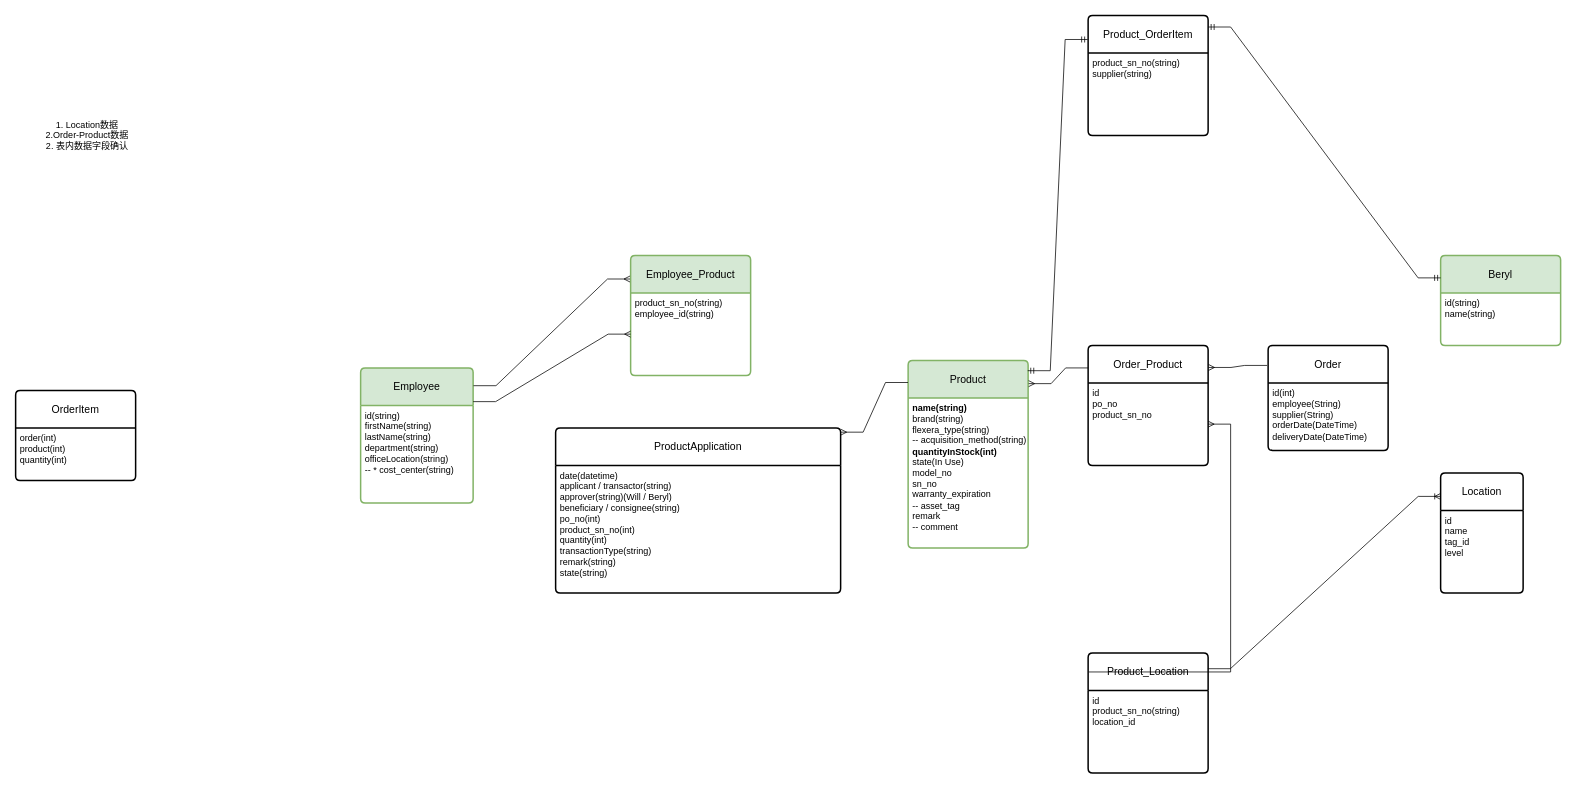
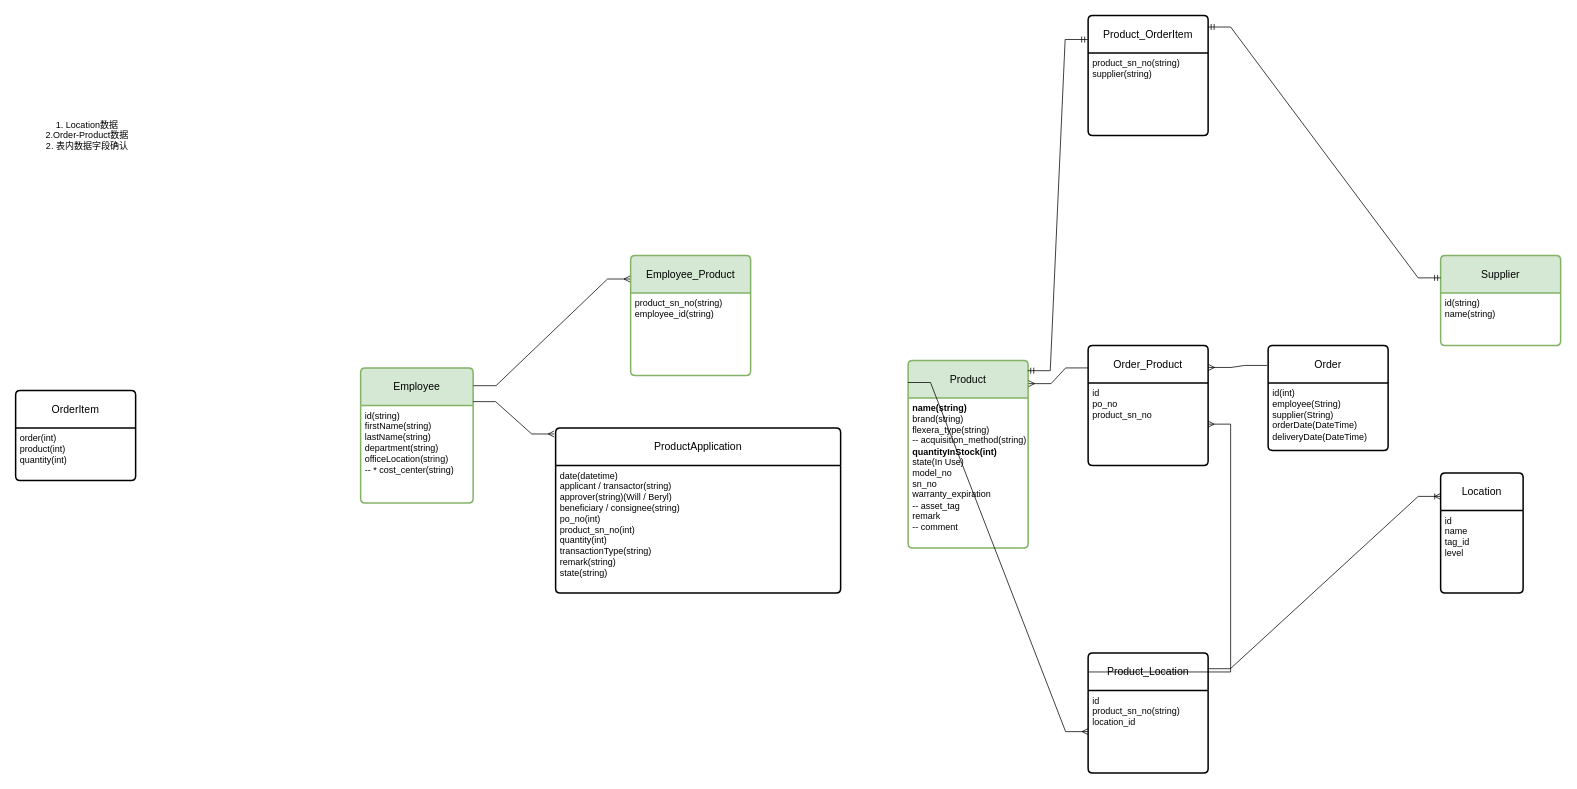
  <mxCell id="0" />
  <mxCell id="1" parent="0" />
  <mxCell id="2" value="Employee" style="swimlane;childLayout=stackLayout;horizontal=1;startSize=50;horizontalStack=0;rounded=1;fontSize=14;fontStyle=0;strokeWidth=2;resizeParent=0;resizeLast=1;shadow=0;dashed=0;align=center;arcSize=4;whiteSpace=wrap;html=1;fillColor=#d5e8d4;strokeColor=#82b366;" parent="1" vertex="1"><mxGeometry x="480" y="490" width="150" height="180" as="geometry" /></mxCell>
  <mxCell id="3" value="&lt;div&gt;id(string)&lt;/div&gt;firstName(string)&lt;div&gt;lastName(string)&lt;/div&gt;&lt;div&gt;department(string)&lt;/div&gt;&lt;div&gt;officeLocation(string)&lt;/div&gt;&lt;div&gt;-- * cost_center(string)&lt;/div&gt;&lt;div&gt;&lt;br&gt;&lt;/div&gt;" style="align=left;strokeColor=none;fillColor=none;spacingLeft=4;fontSize=12;verticalAlign=top;resizable=0;rotatable=0;part=1;html=1;" parent="2" vertex="1"><mxGeometry y="50" width="150" height="130" as="geometry" /></mxCell>
- <mxCell id="4" value="Beryl" style="swimlane;childLayout=stackLayout;horizontal=1;startSize=50;horizontalStack=0;rounded=1;fontSize=14;fontStyle=0;strokeWidth=2;resizeParent=0;resizeLast=1;shadow=0;dashed=0;align=center;arcSize=4;whiteSpace=wrap;html=1;fillColor=#d5e8d4;strokeColor=#82b366;" parent="1" vertex="1"><mxGeometry x="1920" y="340" width="160" height="120" as="geometry" /></mxCell>
+ <mxCell id="4" value="Supplier" style="swimlane;childLayout=stackLayout;horizontal=1;startSize=50;horizontalStack=0;rounded=1;fontSize=14;fontStyle=0;strokeWidth=2;resizeParent=0;resizeLast=1;shadow=0;dashed=0;align=center;arcSize=4;whiteSpace=wrap;html=1;fillColor=#d5e8d4;strokeColor=#82b366;" parent="1" vertex="1"><mxGeometry x="1920" y="340" width="160" height="120" as="geometry" /></mxCell>
  <mxCell id="5" value="&lt;div&gt;id(string)&lt;/div&gt;name(string)&lt;div&gt;&lt;div&gt;&lt;br&gt;&lt;/div&gt;&lt;/div&gt;" style="align=left;strokeColor=none;fillColor=none;spacingLeft=4;fontSize=12;verticalAlign=top;resizable=0;rotatable=0;part=1;html=1;" parent="4" vertex="1"><mxGeometry y="50" width="160" height="70" as="geometry" /></mxCell>
  <mxCell id="6" value="Product" style="swimlane;childLayout=stackLayout;horizontal=1;startSize=50;horizontalStack=0;rounded=1;fontSize=14;fontStyle=0;strokeWidth=2;resizeParent=0;resizeLast=1;shadow=0;dashed=0;align=center;arcSize=4;whiteSpace=wrap;html=1;fillColor=#d5e8d4;strokeColor=#82b366;" parent="1" vertex="1"><mxGeometry x="1210" y="480" width="160" height="250" as="geometry" /></mxCell>
  <mxCell id="7" value="&lt;b&gt;name(string)&lt;/b&gt;&lt;div&gt;brand(string)&lt;b&gt;&lt;br&gt;&lt;/b&gt;&lt;div&gt;flexera_type(string)&lt;/div&gt;&lt;div&gt;-- acquisition_method(string)&lt;div&gt;&lt;b&gt;quantityInStock(int)&lt;/b&gt;&lt;/div&gt;&lt;div&gt;state(In Use)&lt;/div&gt;&lt;div&gt;model_no&lt;/div&gt;&lt;div&gt;sn_no&lt;/div&gt;&lt;div&gt;warranty_expiration&lt;/div&gt;&lt;div&gt;-- asset_tag&lt;/div&gt;&lt;div&gt;remark&lt;/div&gt;&lt;div&gt;-- comment&lt;/div&gt;&lt;/div&gt;&lt;/div&gt;" style="align=left;strokeColor=none;fillColor=none;spacingLeft=4;fontSize=12;verticalAlign=top;resizable=0;rotatable=0;part=1;html=1;" parent="6" vertex="1"><mxGeometry y="50" width="160" height="200" as="geometry" /></mxCell>
  <mxCell id="8" value="ProductApplication" style="swimlane;childLayout=stackLayout;horizontal=1;startSize=50;horizontalStack=0;rounded=1;fontSize=14;fontStyle=0;strokeWidth=2;resizeParent=0;resizeLast=1;shadow=0;dashed=0;align=center;arcSize=4;whiteSpace=wrap;html=1;" parent="1" vertex="1"><mxGeometry x="740" y="570" width="380" height="220" as="geometry" /></mxCell>
  <mxCell id="9" value="&lt;div&gt;date(datetime)&lt;/div&gt;&lt;div&gt;applicant / transactor(string)&lt;/div&gt;&lt;div&gt;approver(string)(Will / Beryl)&lt;/div&gt;&lt;div&gt;beneficiary / consignee(string)&lt;/div&gt;&lt;div&gt;&lt;span style=&quot;background-color: initial;&quot;&gt;po_no(int)&lt;/span&gt;&lt;/div&gt;product_sn_no(int)&lt;div&gt;quantity(int)&lt;br&gt;&lt;/div&gt;&lt;div&gt;&lt;span style=&quot;background-color: initial;&quot;&gt;transactionType(string)&lt;/span&gt;&lt;/div&gt;&lt;div&gt;&lt;div&gt;&lt;span style=&quot;background-color: initial;&quot;&gt;remark(string)&lt;/span&gt;&lt;/div&gt;&lt;div&gt;&lt;span style=&quot;background-color: initial;&quot;&gt;state(string)&lt;/span&gt;&lt;/div&gt;&lt;div&gt;&lt;br&gt;&lt;/div&gt;&lt;/div&gt;" style="align=left;strokeColor=none;fillColor=none;spacingLeft=4;fontSize=12;verticalAlign=top;resizable=0;rotatable=0;part=1;html=1;" parent="8" vertex="1"><mxGeometry y="50" width="380" height="170" as="geometry" /></mxCell>
  <mxCell id="10" value="OrderItem" style="swimlane;childLayout=stackLayout;horizontal=1;startSize=50;horizontalStack=0;rounded=1;fontSize=14;fontStyle=0;strokeWidth=2;resizeParent=0;resizeLast=1;shadow=0;dashed=0;align=center;arcSize=4;whiteSpace=wrap;html=1;" parent="1" vertex="1"><mxGeometry x="20" y="520" width="160" height="120" as="geometry" /></mxCell>
  <mxCell id="11" value="order(int)&lt;div&gt;product(int)&lt;/div&gt;&lt;div&gt;quantity(int)&lt;/div&gt;" style="align=left;strokeColor=none;fillColor=none;spacingLeft=4;fontSize=12;verticalAlign=top;resizable=0;rotatable=0;part=1;html=1;" parent="10" vertex="1"><mxGeometry y="50" width="160" height="70" as="geometry" /></mxCell>
  <mxCell id="12" value="Order" style="swimlane;childLayout=stackLayout;horizontal=1;startSize=50;horizontalStack=0;rounded=1;fontSize=14;fontStyle=0;strokeWidth=2;resizeParent=0;resizeLast=1;shadow=0;dashed=0;align=center;arcSize=4;whiteSpace=wrap;html=1;" parent="1" vertex="1"><mxGeometry x="1690" y="460" width="160" height="140" as="geometry" /></mxCell>
  <mxCell id="13" value="&lt;div&gt;id(int)&lt;/div&gt;employee(String)&lt;div&gt;supplier(String)&lt;/div&gt;&lt;div&gt;orderDate(DateTime)&lt;/div&gt;&lt;div&gt;deliveryDate(DateTime)&lt;/div&gt;" style="align=left;strokeColor=none;fillColor=none;spacingLeft=4;fontSize=12;verticalAlign=top;resizable=0;rotatable=0;part=1;html=1;" parent="12" vertex="1"><mxGeometry y="50" width="160" height="90" as="geometry" /></mxCell>
  <mxCell id="14" value="Employee_Product" style="swimlane;childLayout=stackLayout;horizontal=1;startSize=50;horizontalStack=0;rounded=1;fontSize=14;fontStyle=0;strokeWidth=2;resizeParent=0;resizeLast=1;shadow=0;dashed=0;align=center;arcSize=4;whiteSpace=wrap;html=1;fillColor=#d5e8d4;strokeColor=#82b366;" parent="1" vertex="1"><mxGeometry y="340" width="160" height="160" as="geometry" x="840" /></mxCell>
  <mxCell id="15" value="&lt;div&gt;product_sn_no(string)&lt;/div&gt;&lt;div&gt;employee_id(string)&lt;/div&gt;&lt;div&gt;&lt;br&gt;&lt;/div&gt;&lt;div&gt;&lt;br&gt;&lt;/div&gt;" style="align=left;strokeColor=none;fillColor=none;spacingLeft=4;fontSize=12;verticalAlign=top;resizable=0;rotatable=0;part=1;html=1;" parent="14" vertex="1"><mxGeometry y="50" width="160" height="110" as="geometry" /></mxCell>
  <mxCell id="16" value="" style="edgeStyle=entityRelationEdgeStyle;fontSize=12;html=1;endArrow=ERmany;rounded=0;exitX=1.003;exitY=0.132;exitDx=0;exitDy=0;exitPerimeter=0;entryX=-0.005;entryY=0.197;entryDx=0;entryDy=0;entryPerimeter=0;" parent="1" source="2" target="14" edge="1"><mxGeometry width="100" height="100" relative="1" as="geometry"><mxPoint x="700" y="560" as="sourcePoint" /><mxPoint x="800" y="460" as="targetPoint" /></mxGeometry></mxCell>
  <mxCell id="17" value="Product_OrderItem" style="swimlane;childLayout=stackLayout;horizontal=1;startSize=50;horizontalStack=0;rounded=1;fontSize=14;fontStyle=0;strokeWidth=2;resizeParent=0;resizeLast=1;shadow=0;dashed=0;align=center;arcSize=4;whiteSpace=wrap;html=1;" parent="1" vertex="1"><mxGeometry x="1450" y="20" width="160" height="160" as="geometry" /></mxCell>
  <mxCell id="18" value="&lt;div&gt;product_sn_no(string)&lt;/div&gt;&lt;div&gt;supplier(string)&lt;/div&gt;&lt;div&gt;&lt;br&gt;&lt;/div&gt;&lt;div&gt;&lt;br&gt;&lt;/div&gt;" style="align=left;strokeColor=none;fillColor=none;spacingLeft=4;fontSize=12;verticalAlign=top;resizable=0;rotatable=0;part=1;html=1;" parent="17" vertex="1"><mxGeometry y="50" width="160" height="110" as="geometry" /></mxCell>
  <mxCell id="19" value="" style="edgeStyle=entityRelationEdgeStyle;fontSize=12;html=1;endArrow=ERmandOne;startArrow=ERmandOne;rounded=0;entryX=-0.004;entryY=0.201;entryDx=0;entryDy=0;entryPerimeter=0;exitX=0.997;exitY=0.055;exitDx=0;exitDy=0;exitPerimeter=0;" parent="1" source="6" target="17" edge="1"><mxGeometry width="100" height="100" relative="1" as="geometry"><mxPoint x="1450" as="sourcePoint" y="510" /><mxPoint x="1550" y="410" as="targetPoint" /></mxGeometry></mxCell>
  <mxCell id="20" value="" style="edgeStyle=entityRelationEdgeStyle;fontSize=12;html=1;endArrow=ERmandOne;startArrow=ERmandOne;rounded=0;entryX=1;entryY=0.097;entryDx=0;entryDy=0;entryPerimeter=0;exitX=0;exitY=0.25;exitDx=0;exitDy=0;" parent="1" source="4" target="17" edge="1"><mxGeometry width="100" height="100" relative="1" as="geometry"><mxPoint x="1720" y="518" as="sourcePoint" /><mxPoint x="1840" y="372" as="targetPoint" /></mxGeometry></mxCell>
- <mxCell id="21" value="" style="edgeStyle=entityRelationEdgeStyle;fontSize=12;html=1;endArrow=ERmany;rounded=0;exitX=-0.001;exitY=0.118;exitDx=0;exitDy=0;exitPerimeter=0;entryX=1;entryY=0.026;entryDx=0;entryDy=0;entryPerimeter=0;" parent="1" source="6" target="8" edge="1"><mxGeometry width="100" height="100" relative="1" as="geometry"><mxPoint x="1010" y="850" as="sourcePoint" /><mxPoint x="1110" y="750" as="targetPoint" /></mxGeometry></mxCell>
- <mxCell id="22" value="" style="edgeStyle=entityRelationEdgeStyle;fontSize=12;html=1;endArrow=ERmany;rounded=0;exitX=1;exitY=0.25;exitDx=0;exitDy=0;" parent="1" source="2" target="15" edge="1"><mxGeometry width="100" height="100" relative="1" as="geometry"><mxPoint x="730" y="730" as="sourcePoint" /><mxPoint x="830" y="630" as="targetPoint" /></mxGeometry></mxCell>
+ <mxCell id="21" value="" style="edgeStyle=entityRelationEdgeStyle;fontSize=12;html=1;endArrow=ERmany;rounded=0;exitX=-0.001;exitY=0.118;exitDx=0;exitDy=0;exitPerimeter=0;" parent="1" source="6" target="26" edge="1"><mxGeometry width="100" height="100" relative="1" as="geometry"><mxPoint x="1010" y="850" as="sourcePoint" /><mxPoint x="1110" y="750" as="targetPoint" /></mxGeometry></mxCell>
+ <mxCell id="22" value="" style="edgeStyle=entityRelationEdgeStyle;fontSize=12;html=1;endArrow=ERmany;rounded=0;exitX=1;exitY=0.25;exitDx=0;exitDy=0;entryX=-0.005;entryY=0.037;entryDx=0;entryDy=0;entryPerimeter=0;" parent="1" source="2" target="8" edge="1"><mxGeometry width="100" height="100" relative="1" as="geometry"><mxPoint x="730" y="730" as="sourcePoint" /><mxPoint x="830" y="630" as="targetPoint" /></mxGeometry></mxCell>
  <mxCell id="23" value="Location" style="swimlane;childLayout=stackLayout;horizontal=1;startSize=50;horizontalStack=0;rounded=1;fontSize=14;fontStyle=0;strokeWidth=2;resizeParent=0;resizeLast=1;shadow=0;dashed=0;align=center;arcSize=4;whiteSpace=wrap;html=1;" vertex="1" parent="1"><mxGeometry x="1920" y="630" width="110" height="160" as="geometry" /></mxCell>
  <mxCell id="24" value="id&lt;div&gt;name&lt;/div&gt;&lt;div&gt;tag_id&lt;/div&gt;&lt;div&gt;level&lt;/div&gt;" style="align=left;strokeColor=none;fillColor=none;spacingLeft=4;fontSize=12;verticalAlign=top;resizable=0;rotatable=0;part=1;html=1;" vertex="1" parent="23"><mxGeometry y="50" width="110" height="110" as="geometry" /></mxCell>
  <mxCell id="25" value="Product_Location" style="swimlane;childLayout=stackLayout;horizontal=1;startSize=50;horizontalStack=0;rounded=1;fontSize=14;fontStyle=0;strokeWidth=2;resizeParent=0;resizeLast=1;shadow=0;dashed=0;align=center;arcSize=4;whiteSpace=wrap;html=1;" vertex="1" parent="1"><mxGeometry x="1450" y="870" width="160" height="160" as="geometry" /></mxCell>
  <mxCell id="26" value="&lt;div&gt;id&lt;/div&gt;&lt;div&gt;product_sn_no(string)&lt;/div&gt;&lt;div&gt;location_id&lt;/div&gt;&lt;div&gt;&lt;br&gt;&lt;/div&gt;" style="align=left;strokeColor=none;fillColor=none;spacingLeft=4;fontSize=12;verticalAlign=top;resizable=0;rotatable=0;part=1;html=1;" vertex="1" parent="25"><mxGeometry y="50" width="160" height="110" as="geometry" /></mxCell>
  <mxCell id="27" value="" style="edgeStyle=entityRelationEdgeStyle;fontSize=12;html=1;endArrow=ERmany;rounded=0;exitX=0.004;exitY=0.159;exitDx=0;exitDy=0;exitPerimeter=0;" edge="1" parent="1" source="25" target="30"><mxGeometry width="100" height="100" relative="1" as="geometry"><mxPoint x="1380" y="520" as="sourcePoint" /><mxPoint x="1520" y="540" as="targetPoint" /></mxGeometry></mxCell>
  <mxCell id="28" value="" style="edgeStyle=entityRelationEdgeStyle;fontSize=12;html=1;endArrow=ERoneToMany;rounded=0;exitX=0.998;exitY=0.132;exitDx=0;exitDy=0;exitPerimeter=0;entryX=0.001;entryY=0.196;entryDx=0;entryDy=0;entryPerimeter=0;" edge="1" parent="1" source="25" target="23"><mxGeometry width="100" height="100" relative="1" as="geometry"><mxPoint x="1739.05" y="860" as="sourcePoint" /><mxPoint x="1660" y="874" as="targetPoint" /></mxGeometry></mxCell>
  <mxCell id="29" value="Order_Product" style="swimlane;childLayout=stackLayout;horizontal=1;startSize=50;horizontalStack=0;rounded=1;fontSize=14;fontStyle=0;strokeWidth=2;resizeParent=0;resizeLast=1;shadow=0;dashed=0;align=center;arcSize=4;whiteSpace=wrap;html=1;" vertex="1" parent="1"><mxGeometry x="1450" y="460" width="160" height="160" as="geometry" /></mxCell>
  <mxCell id="30" value="&lt;div&gt;id&lt;/div&gt;&lt;div&gt;po_no&lt;/div&gt;&lt;div&gt;product_sn_no&lt;/div&gt;&lt;div&gt;&lt;br&gt;&lt;/div&gt;" style="align=left;strokeColor=none;fillColor=none;spacingLeft=4;fontSize=12;verticalAlign=top;resizable=0;rotatable=0;part=1;html=1;" vertex="1" parent="29"><mxGeometry y="50" width="160" height="110" as="geometry" /></mxCell>
  <mxCell id="31" value="" style="edgeStyle=entityRelationEdgeStyle;fontSize=12;html=1;endArrow=ERmany;rounded=0;entryX=1.004;entryY=0.124;entryDx=0;entryDy=0;entryPerimeter=0;exitX=0;exitY=0.188;exitDx=0;exitDy=0;exitPerimeter=0;" edge="1" parent="1" source="29" target="6"><mxGeometry width="100" height="100" relative="1" as="geometry"><mxPoint x="1460" y="730" as="sourcePoint" /><mxPoint x="1560" y="630" as="targetPoint" /></mxGeometry></mxCell>
  <mxCell id="32" value="" style="edgeStyle=entityRelationEdgeStyle;fontSize=12;html=1;endArrow=ERmany;rounded=0;exitX=-0.008;exitY=0.191;exitDx=0;exitDy=0;entryX=1.003;entryY=0.184;entryDx=0;entryDy=0;entryPerimeter=0;exitPerimeter=0;" edge="1" parent="1" source="12" target="29"><mxGeometry width="100" height="100" relative="1" as="geometry"><mxPoint x="1720" y="360" as="sourcePoint" /><mxPoint x="1820" y="260" as="targetPoint" /></mxGeometry></mxCell>
  <mxCell id="33" value="1. Location数据&lt;div&gt;2.Order-Product数据&lt;br&gt;&lt;div&gt;2. 表内数据字段确认&lt;/div&gt;&lt;/div&gt;" style="text;html=1;align=center;verticalAlign=middle;resizable=0;points=[];autosize=1;strokeColor=none;fillColor=none;" vertex="1" parent="1"><mxGeometry x="50" y="150" width="130" height="60" as="geometry" /></mxCell>
